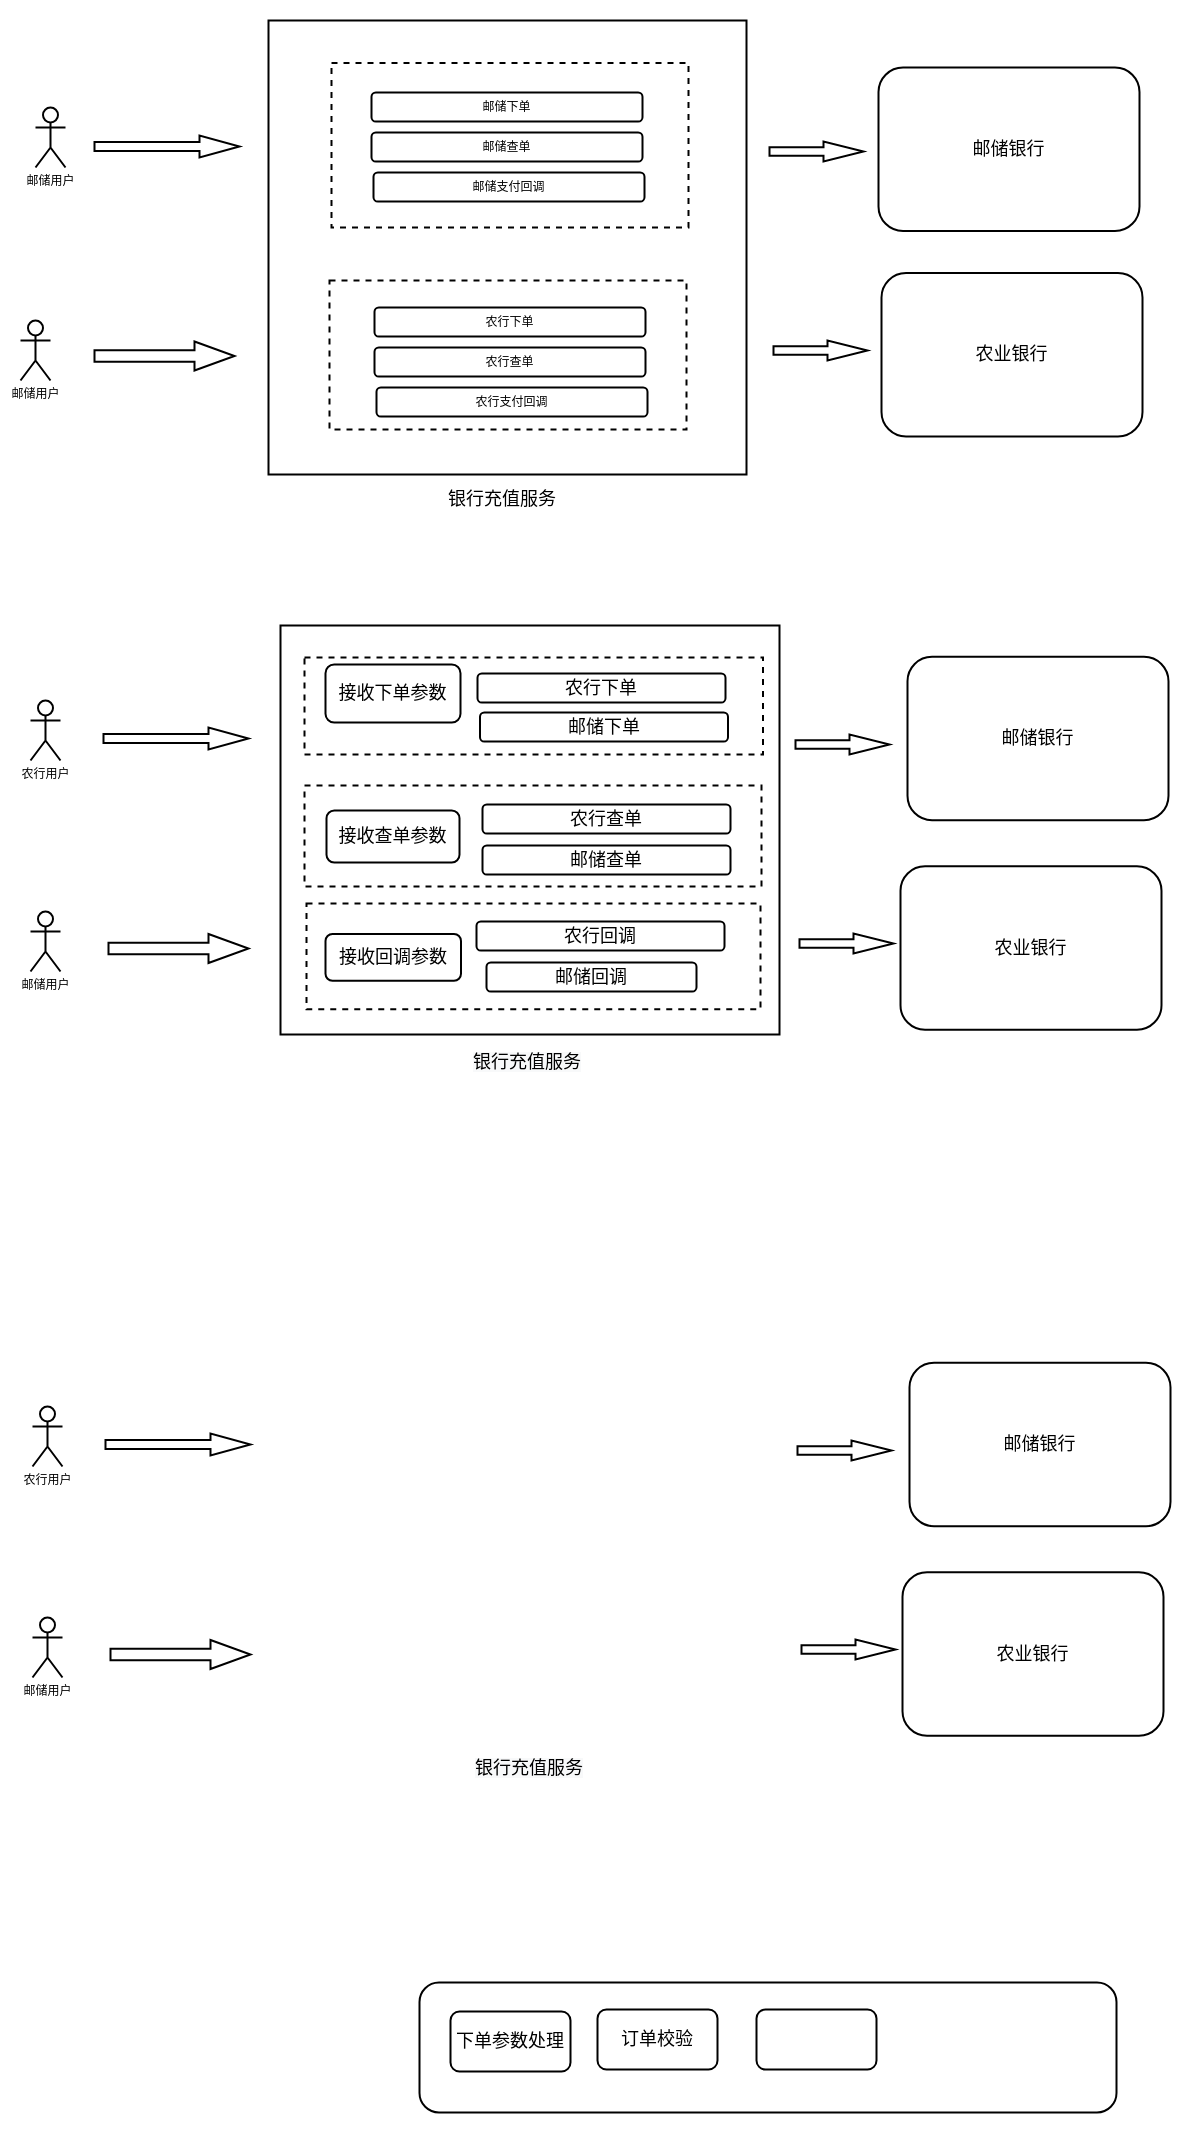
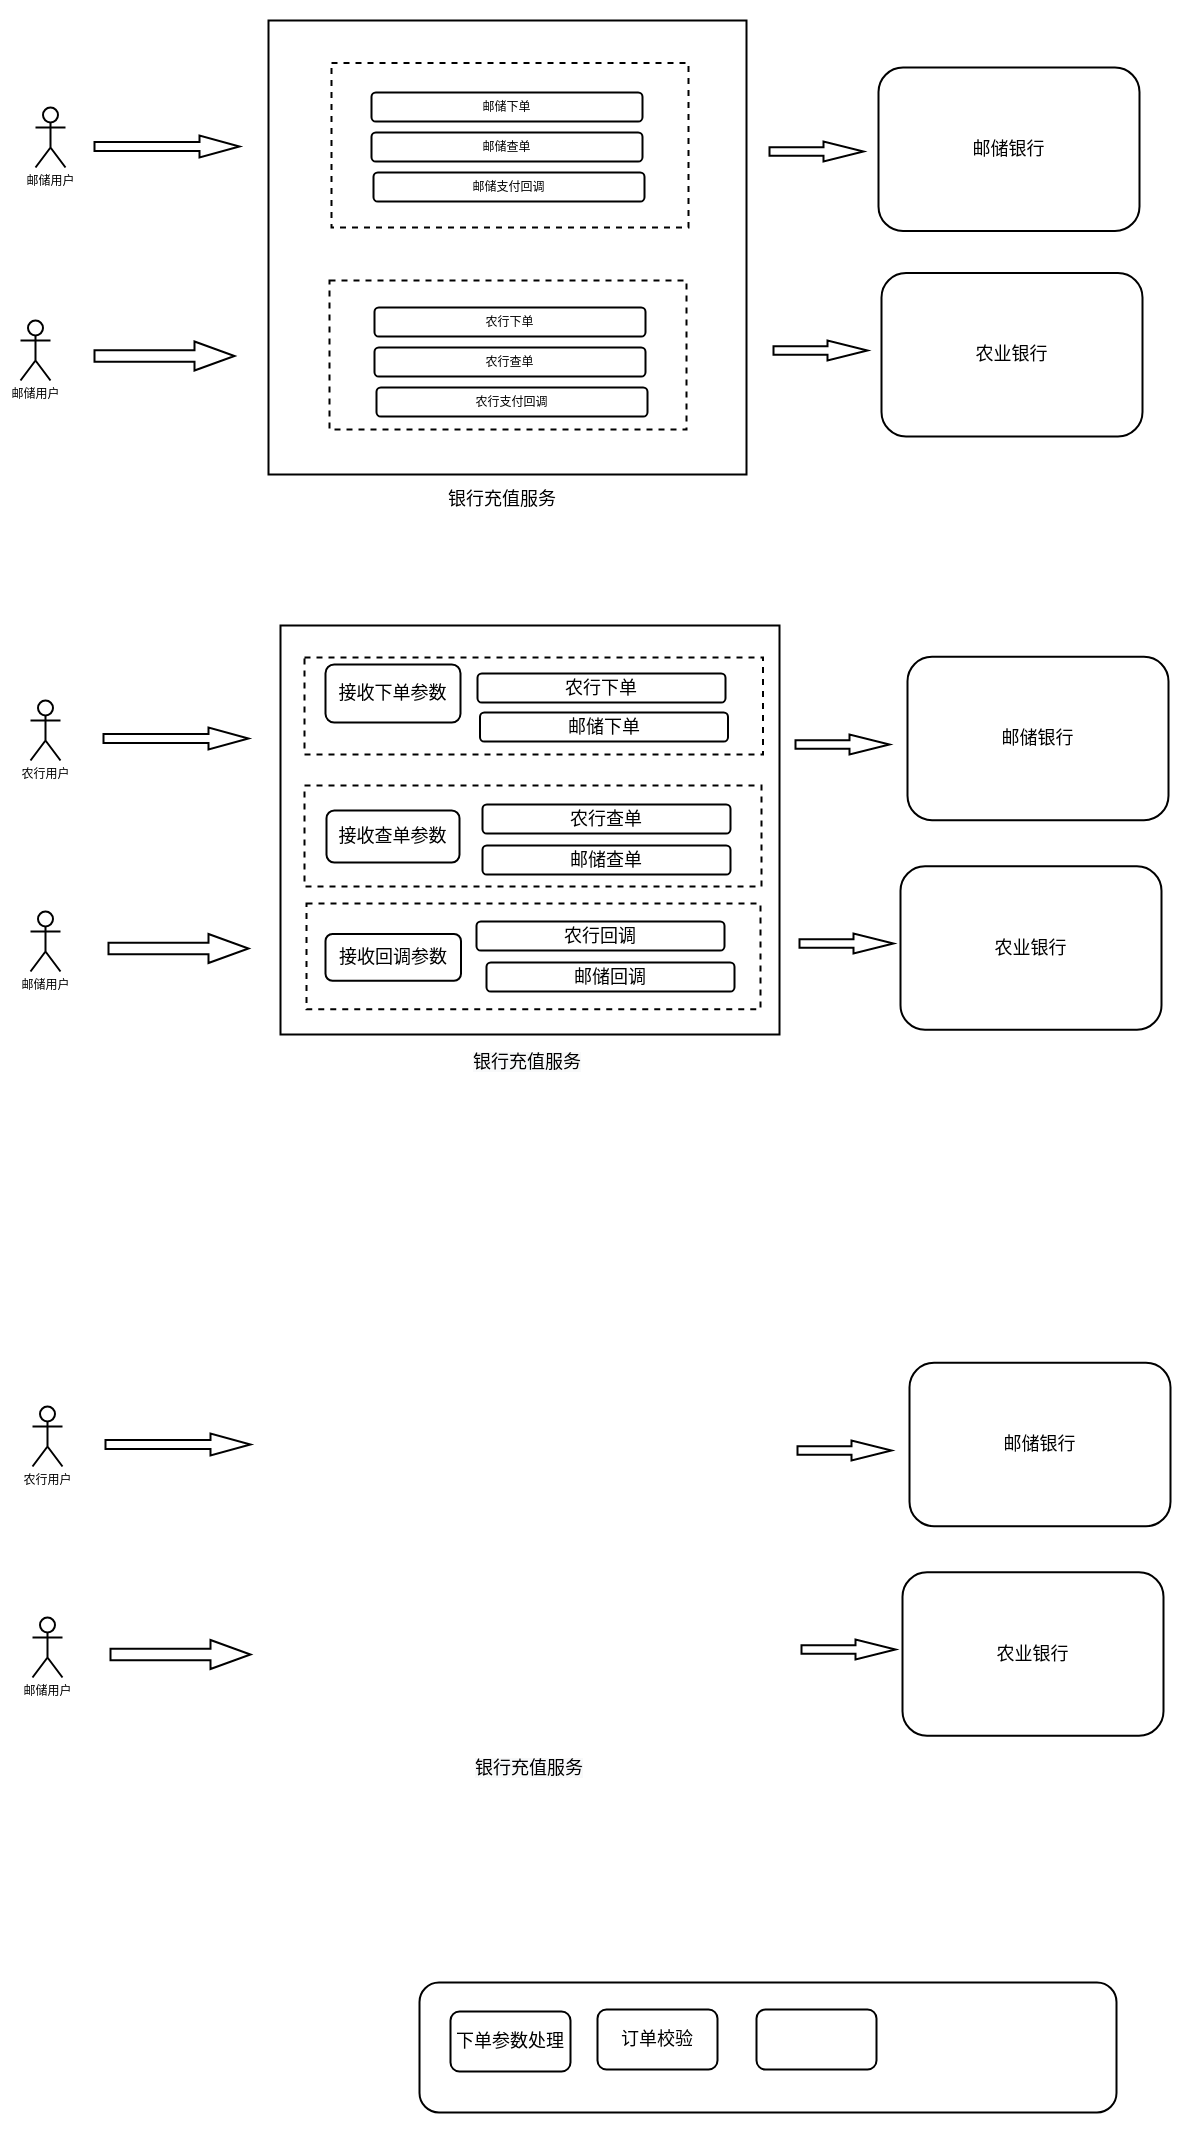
  <mxCell id="0" />
  <mxCell id="1" parent="0" />
  <mxCell id="2" value="" style="rounded=0;whiteSpace=wrap;html=1;strokeWidth=2;fontSize=18;" vertex="1" parent="1"><mxGeometry x="280" y="625" width="499" height="409" as="geometry" /></mxCell>
  <mxCell id="3" value="" style="rounded=0;whiteSpace=wrap;html=1;strokeWidth=2;fontSize=18;dashed=1;" vertex="1" parent="1"><mxGeometry x="306" y="903" width="454" height="105.75" as="geometry" /></mxCell>
  <mxCell id="4" value="" style="rounded=0;whiteSpace=wrap;html=1;strokeWidth=2;fontSize=18;dashed=1;" vertex="1" parent="1"><mxGeometry x="304" y="785" width="457" height="101" as="geometry" /></mxCell>
  <mxCell id="5" value="" style="rounded=0;whiteSpace=wrap;html=1;strokeWidth=2;fontSize=18;dashed=1;" vertex="1" parent="1"><mxGeometry x="304" y="657" width="458.5" height="97" as="geometry" /></mxCell>
  <mxCell id="6" value="" style="rounded=0;whiteSpace=wrap;html=1;fontSize=18;strokeWidth=2;" vertex="1" parent="1"><mxGeometry x="268" y="20" width="478" height="454" as="geometry" /></mxCell>
  <mxCell id="7" value="" style="rounded=0;whiteSpace=wrap;html=1;dashed=1;strokeWidth=2;" vertex="1" parent="1"><mxGeometry x="329" y="280" width="357" height="149" as="geometry" /></mxCell>
  <mxCell id="8" value="" style="rounded=0;whiteSpace=wrap;html=1;dashed=1;strokeWidth=2;" vertex="1" parent="1"><mxGeometry x="331" y="62.5" width="357" height="164.5" as="geometry" /></mxCell>
  <mxCell id="9" value="邮储下单" style="rounded=1;whiteSpace=wrap;html=1;strokeWidth=2;" vertex="1" parent="1"><mxGeometry x="371" y="92" width="271" height="29" as="geometry" /></mxCell>
  <mxCell id="10" value="邮储查单" style="rounded=1;whiteSpace=wrap;html=1;strokeWidth=2;" vertex="1" parent="1"><mxGeometry x="371" y="132" width="271" height="29" as="geometry" /></mxCell>
  <mxCell id="11" value="邮储支付回调" style="rounded=1;whiteSpace=wrap;html=1;strokeWidth=2;" vertex="1" parent="1"><mxGeometry x="373" y="172" width="271" height="29" as="geometry" /></mxCell>
  <mxCell id="12" value="农行下单" style="rounded=1;whiteSpace=wrap;html=1;strokeWidth=2;" vertex="1" parent="1"><mxGeometry x="374" y="307" width="271" height="29" as="geometry" /></mxCell>
  <mxCell id="13" value="农行查单" style="rounded=1;whiteSpace=wrap;html=1;strokeWidth=2;" vertex="1" parent="1"><mxGeometry x="374" y="347" width="271" height="29" as="geometry" /></mxCell>
  <mxCell id="14" value="农行支付回调" style="rounded=1;whiteSpace=wrap;html=1;strokeWidth=2;" vertex="1" parent="1"><mxGeometry x="376" y="387" width="271" height="29" as="geometry" /></mxCell>
  <mxCell id="15" value="邮储用户" style="shape=umlActor;verticalLabelPosition=bottom;verticalAlign=top;html=1;outlineConnect=0;strokeWidth=2;" vertex="1" parent="1"><mxGeometry x="35" y="107" width="30" height="60" as="geometry" /></mxCell>
  <mxCell id="16" value="" style="html=1;shadow=0;dashed=0;align=center;verticalAlign=middle;shape=mxgraph.arrows2.arrow;dy=0.6;dx=40;notch=0;strokeWidth=2;" vertex="1" parent="1"><mxGeometry x="94" y="135" width="145" height="22" as="geometry" /></mxCell>
  <mxCell id="17" value="邮储用户" style="shape=umlActor;verticalLabelPosition=bottom;verticalAlign=top;html=1;outlineConnect=0;strokeWidth=2;" vertex="1" parent="1"><mxGeometry x="20" y="320" width="30" height="60" as="geometry" /></mxCell>
  <mxCell id="18" value="" style="html=1;shadow=0;dashed=0;align=center;verticalAlign=middle;shape=mxgraph.arrows2.arrow;dy=0.6;dx=40;notch=0;strokeWidth=2;" vertex="1" parent="1"><mxGeometry x="94" y="341" width="140" height="29" as="geometry" /></mxCell>
  <mxCell id="19" value="&lt;font style=&quot;font-size: 18px;&quot;&gt;邮储银行&lt;/font&gt;" style="rounded=1;whiteSpace=wrap;html=1;strokeWidth=2;" vertex="1" parent="1"><mxGeometry x="878" y="67" width="261" height="163.5" as="geometry" /></mxCell>
  <mxCell id="20" value="&lt;font style=&quot;font-size: 18px;&quot;&gt;农业银行&lt;/font&gt;" style="rounded=1;whiteSpace=wrap;html=1;strokeWidth=2;" vertex="1" parent="1"><mxGeometry x="881" y="272.5" width="261" height="163.5" as="geometry" /></mxCell>
  <mxCell id="21" value="" style="html=1;shadow=0;dashed=0;align=center;verticalAlign=middle;shape=mxgraph.arrows2.arrow;dy=0.57;dx=40;notch=0;fontSize=18;strokeWidth=2;" vertex="1" parent="1"><mxGeometry x="769" y="141" width="94" height="20" as="geometry" /></mxCell>
  <mxCell id="22" value="银行充值服务" style="text;html=1;strokeColor=none;fillColor=none;align=center;verticalAlign=middle;whiteSpace=wrap;rounded=0;fontSize=18;strokeWidth=2;" vertex="1" parent="1"><mxGeometry x="438" y="485" width="128" height="28" as="geometry" /></mxCell>
  <mxCell id="23" value="" style="html=1;shadow=0;dashed=0;align=center;verticalAlign=middle;shape=mxgraph.arrows2.arrow;dy=0.57;dx=40;notch=0;fontSize=18;strokeWidth=2;" vertex="1" parent="1"><mxGeometry x="773" y="340" width="94" height="20" as="geometry" /></mxCell>
  <mxCell id="24" value="&lt;font style=&quot;font-size: 18px;&quot;&gt;邮储银行&lt;/font&gt;" style="rounded=1;whiteSpace=wrap;html=1;strokeWidth=2;" vertex="1" parent="1"><mxGeometry x="907" y="656.25" width="261" height="163.5" as="geometry" /></mxCell>
  <mxCell id="25" value="&lt;font style=&quot;font-size: 18px;&quot;&gt;农业银行&lt;/font&gt;" style="rounded=1;whiteSpace=wrap;html=1;strokeWidth=2;" vertex="1" parent="1"><mxGeometry x="900" y="865.75" width="261" height="163.5" as="geometry" /></mxCell>
  <mxCell id="26" value="" style="html=1;shadow=0;dashed=0;align=center;verticalAlign=middle;shape=mxgraph.arrows2.arrow;dy=0.57;dx=40;notch=0;fontSize=18;strokeWidth=2;" vertex="1" parent="1"><mxGeometry x="795" y="734" width="94" height="20" as="geometry" /></mxCell>
  <mxCell id="27" value="" style="html=1;shadow=0;dashed=0;align=center;verticalAlign=middle;shape=mxgraph.arrows2.arrow;dy=0.57;dx=40;notch=0;fontSize=18;strokeWidth=2;" vertex="1" parent="1"><mxGeometry x="799" y="933" width="94" height="20" as="geometry" /></mxCell>
  <mxCell id="28" value="接收下单参数" style="rounded=1;whiteSpace=wrap;html=1;strokeWidth=2;fontSize=18;" vertex="1" parent="1"><mxGeometry x="325" y="664" width="135" height="58" as="geometry" /></mxCell>
  <mxCell id="29" value="农行下单" style="rounded=1;whiteSpace=wrap;html=1;strokeWidth=2;fontSize=18;" vertex="1" parent="1"><mxGeometry x="477" y="673" width="248" height="29" as="geometry" /></mxCell>
  <mxCell id="30" value="接收回调参数" style="rounded=1;whiteSpace=wrap;html=1;strokeWidth=2;fontSize=18;" vertex="1" parent="1"><mxGeometry x="325" y="933.5" width="135.5" height="46.75" as="geometry" /></mxCell>
  <mxCell id="31" value="农行查单" style="rounded=1;whiteSpace=wrap;html=1;strokeWidth=2;fontSize=18;" vertex="1" parent="1"><mxGeometry x="482" y="804" width="248" height="29" as="geometry" /></mxCell>
  <mxCell id="32" value="接收查单参数" style="rounded=1;whiteSpace=wrap;html=1;strokeWidth=2;fontSize=18;" vertex="1" parent="1"><mxGeometry x="326" y="810" width="133" height="52" as="geometry" /></mxCell>
  <mxCell id="33" value="邮储下单" style="rounded=1;whiteSpace=wrap;html=1;strokeWidth=2;fontSize=18;" vertex="1" parent="1"><mxGeometry x="479.5" y="712" width="248" height="29" as="geometry" /></mxCell>
  <mxCell id="34" value="邮储查单" style="rounded=1;whiteSpace=wrap;html=1;strokeWidth=2;fontSize=18;" vertex="1" parent="1"><mxGeometry x="482" y="845" width="248" height="29" as="geometry" /></mxCell>
  <mxCell id="35" value="农行回调" style="rounded=1;whiteSpace=wrap;html=1;strokeWidth=2;fontSize=18;" vertex="1" parent="1"><mxGeometry x="476" y="921" width="248" height="29" as="geometry" /></mxCell>
- <mxCell id="36" value="邮储回调" style="rounded=1;whiteSpace=wrap;html=1;strokeWidth=2;fontSize=18;" vertex="1" parent="1"><mxGeometry x="486" y="962" width="210" height="29" as="geometry" /></mxCell>
+ <mxCell id="36" value="邮储回调" style="rounded=1;whiteSpace=wrap;html=1;strokeWidth=2;fontSize=18;" vertex="1" parent="1"><mxGeometry x="486" y="962" width="248" height="29" as="geometry" /></mxCell>
  <mxCell id="37" value="农行用户" style="shape=umlActor;verticalLabelPosition=bottom;verticalAlign=top;html=1;outlineConnect=0;strokeWidth=2;" vertex="1" parent="1"><mxGeometry x="30" y="700" width="30" height="60" as="geometry" /></mxCell>
  <mxCell id="38" value="" style="html=1;shadow=0;dashed=0;align=center;verticalAlign=middle;shape=mxgraph.arrows2.arrow;dy=0.6;dx=40;notch=0;strokeWidth=2;" vertex="1" parent="1"><mxGeometry x="103" y="727" width="145" height="22" as="geometry" /></mxCell>
  <mxCell id="39" value="邮储用户" style="shape=umlActor;verticalLabelPosition=bottom;verticalAlign=top;html=1;outlineConnect=0;strokeWidth=2;" vertex="1" parent="1"><mxGeometry x="30" y="911" width="30" height="60" as="geometry" /></mxCell>
  <mxCell id="40" value="" style="html=1;shadow=0;dashed=0;align=center;verticalAlign=middle;shape=mxgraph.arrows2.arrow;dy=0.6;dx=40;notch=0;strokeWidth=2;" vertex="1" parent="1"><mxGeometry x="108" y="933.5" width="140" height="29" as="geometry" /></mxCell>
  <mxCell id="41" value="&lt;meta charset=&quot;utf-8&quot;&gt;&lt;span style=&quot;color: rgb(0, 0, 0); font-family: Helvetica; font-size: 18px; font-style: normal; font-variant-ligatures: normal; font-variant-caps: normal; font-weight: 400; letter-spacing: normal; orphans: 2; text-align: center; text-indent: 0px; text-transform: none; widows: 2; word-spacing: 0px; -webkit-text-stroke-width: 0px; background-color: rgb(248, 249, 250); text-decoration-thickness: initial; text-decoration-style: initial; text-decoration-color: initial; float: none; display: inline !important;&quot;&gt;银行充值服务&lt;/span&gt;" style="text;whiteSpace=wrap;html=1;fontSize=18;" vertex="1" parent="1"><mxGeometry x="470.5" y="1045" width="136" height="44" as="geometry" /></mxCell>
  <mxCell id="42" value="&lt;font style=&quot;font-size: 18px;&quot;&gt;邮储银行&lt;/font&gt;" style="rounded=1;whiteSpace=wrap;html=1;strokeWidth=2;" vertex="1" parent="1"><mxGeometry x="909" y="1362.25" width="261" height="163.5" as="geometry" /></mxCell>
  <mxCell id="43" value="&lt;font style=&quot;font-size: 18px;&quot;&gt;农业银行&lt;/font&gt;" style="rounded=1;whiteSpace=wrap;html=1;strokeWidth=2;" vertex="1" parent="1"><mxGeometry x="902" y="1571.75" width="261" height="163.5" as="geometry" /></mxCell>
  <mxCell id="44" value="" style="html=1;shadow=0;dashed=0;align=center;verticalAlign=middle;shape=mxgraph.arrows2.arrow;dy=0.57;dx=40;notch=0;fontSize=18;strokeWidth=2;" vertex="1" parent="1"><mxGeometry x="797" y="1440" width="94" height="20" as="geometry" /></mxCell>
  <mxCell id="45" value="" style="html=1;shadow=0;dashed=0;align=center;verticalAlign=middle;shape=mxgraph.arrows2.arrow;dy=0.57;dx=40;notch=0;fontSize=18;strokeWidth=2;" vertex="1" parent="1"><mxGeometry x="801" y="1639" width="94" height="20" as="geometry" /></mxCell>
  <mxCell id="46" value="农行用户" style="shape=umlActor;verticalLabelPosition=bottom;verticalAlign=top;html=1;outlineConnect=0;strokeWidth=2;" vertex="1" parent="1"><mxGeometry x="32" y="1406" width="30" height="60" as="geometry" /></mxCell>
  <mxCell id="47" value="" style="html=1;shadow=0;dashed=0;align=center;verticalAlign=middle;shape=mxgraph.arrows2.arrow;dy=0.6;dx=40;notch=0;strokeWidth=2;" vertex="1" parent="1"><mxGeometry x="105" y="1433" width="145" height="22" as="geometry" /></mxCell>
  <mxCell id="48" value="邮储用户" style="shape=umlActor;verticalLabelPosition=bottom;verticalAlign=top;html=1;outlineConnect=0;strokeWidth=2;" vertex="1" parent="1"><mxGeometry x="32" y="1617" width="30" height="60" as="geometry" /></mxCell>
  <mxCell id="49" value="" style="html=1;shadow=0;dashed=0;align=center;verticalAlign=middle;shape=mxgraph.arrows2.arrow;dy=0.6;dx=40;notch=0;strokeWidth=2;" vertex="1" parent="1"><mxGeometry x="110" y="1639.5" width="140" height="29" as="geometry" /></mxCell>
  <mxCell id="50" value="&lt;meta charset=&quot;utf-8&quot;&gt;&lt;span style=&quot;color: rgb(0, 0, 0); font-family: Helvetica; font-size: 18px; font-style: normal; font-variant-ligatures: normal; font-variant-caps: normal; font-weight: 400; letter-spacing: normal; orphans: 2; text-align: center; text-indent: 0px; text-transform: none; widows: 2; word-spacing: 0px; -webkit-text-stroke-width: 0px; background-color: rgb(248, 249, 250); text-decoration-thickness: initial; text-decoration-style: initial; text-decoration-color: initial; float: none; display: inline !important;&quot;&gt;银行充值服务&lt;/span&gt;" style="text;whiteSpace=wrap;html=1;fontSize=18;" vertex="1" parent="1"><mxGeometry x="472.5" y="1751" width="136" height="44" as="geometry" /></mxCell>
  <mxCell id="51" value="" style="rounded=1;whiteSpace=wrap;html=1;strokeWidth=2;fontSize=18;" vertex="1" parent="1"><mxGeometry x="419" y="1982" width="697" height="130" as="geometry" /></mxCell>
  <mxCell id="52" value="订单校验" style="rounded=1;whiteSpace=wrap;html=1;strokeWidth=2;fontSize=18;" vertex="1" parent="1"><mxGeometry x="597" y="2009" width="120" height="60" as="geometry" /></mxCell>
  <mxCell id="53" value="" style="rounded=1;whiteSpace=wrap;html=1;strokeWidth=2;fontSize=18;" vertex="1" parent="1"><mxGeometry x="756" y="2009" width="120" height="60" as="geometry" /></mxCell>
  <mxCell id="54" value="下单参数处理" style="rounded=1;whiteSpace=wrap;html=1;strokeWidth=2;fontSize=18;" vertex="1" parent="1"><mxGeometry x="450" y="2011" width="120" height="60" as="geometry" /></mxCell>
